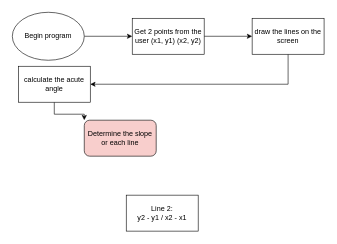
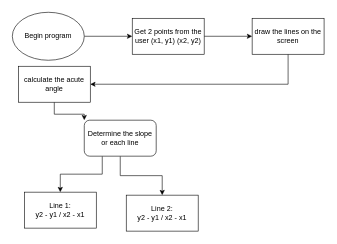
  <mxCell id="0" />
  <mxCell id="1" parent="0" />
  <mxCell id="2" value="" style="edgeStyle=orthogonalEdgeStyle;rounded=0;orthogonalLoop=1;jettySize=auto;html=1;" edge="1" parent="1" source="3" target="5"><mxGeometry relative="1" as="geometry" /></mxCell>
  <mxCell id="3" value="Begin program" style="ellipse;whiteSpace=wrap;html=1;" vertex="1" parent="1"><mxGeometry x="20" y="20" width="120" height="80" as="geometry" /></mxCell>
  <mxCell id="4" value="" style="edgeStyle=orthogonalEdgeStyle;rounded=0;orthogonalLoop=1;jettySize=auto;html=1;" edge="1" parent="1" source="5" target="7"><mxGeometry relative="1" as="geometry" /></mxCell>
  <mxCell id="5" value="Get 2 points from the user (x1, y1) (x2, y2)" style="whiteSpace=wrap;html=1;" vertex="1" parent="1"><mxGeometry x="220" y="30" width="120" height="60" as="geometry" /></mxCell>
  <mxCell id="6" value="" style="edgeStyle=orthogonalEdgeStyle;rounded=0;orthogonalLoop=1;jettySize=auto;html=1;" edge="1" parent="1" source="7" target="10"><mxGeometry relative="1" as="geometry"><Array as="points"><mxPoint x="480" y="140" /></Array></mxGeometry></mxCell>
  <mxCell id="7" value="draw the lines on the screen" style="whiteSpace=wrap;html=1;" vertex="1" parent="1"><mxGeometry x="420" y="30" width="120" height="60" as="geometry" /></mxCell>
+ <mxCell id="8" value="" style="edgeStyle=orthogonalEdgeStyle;rounded=0;orthogonalLoop=1;jettySize=auto;html=1;exitX=0.25;exitY=1;exitDx=0;exitDy=0;" edge="1" parent="1" source="13" target="11"><mxGeometry relative="1" as="geometry" /></mxCell>
  <mxCell id="9" style="edgeStyle=orthogonalEdgeStyle;rounded=0;orthogonalLoop=1;jettySize=auto;html=1;entryX=0;entryY=0;entryDx=0;entryDy=0;" edge="1" parent="1" source="10" target="13"><mxGeometry relative="1" as="geometry" /></mxCell>
  <mxCell id="10" value="calculate the acute angle" style="whiteSpace=wrap;html=1;" vertex="1" parent="1"><mxGeometry x="30" y="110" width="120" height="60" as="geometry" /></mxCell>
- <mxCell id="13" value="Determine the slope or each line" style="rounded=1;whiteSpace=wrap;html=1;fillColor=#f8cecc;" vertex="1" parent="1"><mxGeometry x="140" y="200" width="120" height="60" as="geometry" /></mxCell>
+ <mxCell id="11" value="Line 1:&lt;br&gt;y2 - y1 / x2 - x1" style="whiteSpace=wrap;html=1;" vertex="1" parent="1"><mxGeometry x="40" y="320" width="120" height="60" as="geometry" /></mxCell>
+ <mxCell id="12" value="" style="edgeStyle=orthogonalEdgeStyle;rounded=0;orthogonalLoop=1;jettySize=auto;html=1;" edge="1" parent="1" source="13" target="14"><mxGeometry relative="1" as="geometry" /></mxCell>
+ <mxCell id="13" value="Determine the slope or each line" style="rounded=1;whiteSpace=wrap;html=1;" vertex="1" parent="1"><mxGeometry x="140" y="200" width="120" height="60" as="geometry" /></mxCell>
  <mxCell id="14" value="Line 2:&lt;br&gt;y2 - y1 / x2 - x1" style="whiteSpace=wrap;html=1;" vertex="1" parent="1"><mxGeometry x="210" y="325" width="120" height="60" as="geometry" /></mxCell>
